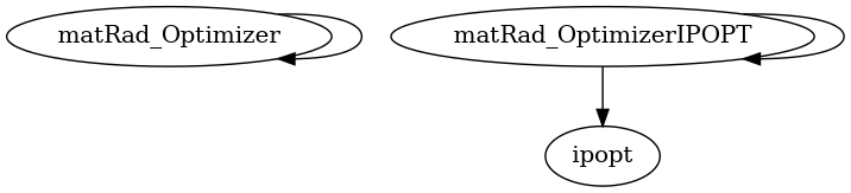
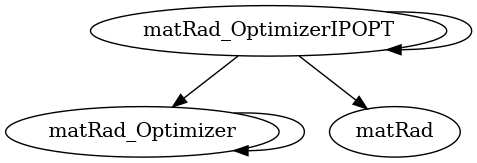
  digraph {
    matRad_Optimizer
    matRad_OptimizerIPOPT
-   ipopt
+   ipopt [label=matRad]
    matRad_Optimizer -> matRad_Optimizer
+   matRad_OptimizerIPOPT -> matRad_Optimizer
    matRad_OptimizerIPOPT -> matRad_OptimizerIPOPT
    matRad_OptimizerIPOPT -> ipopt
  }
